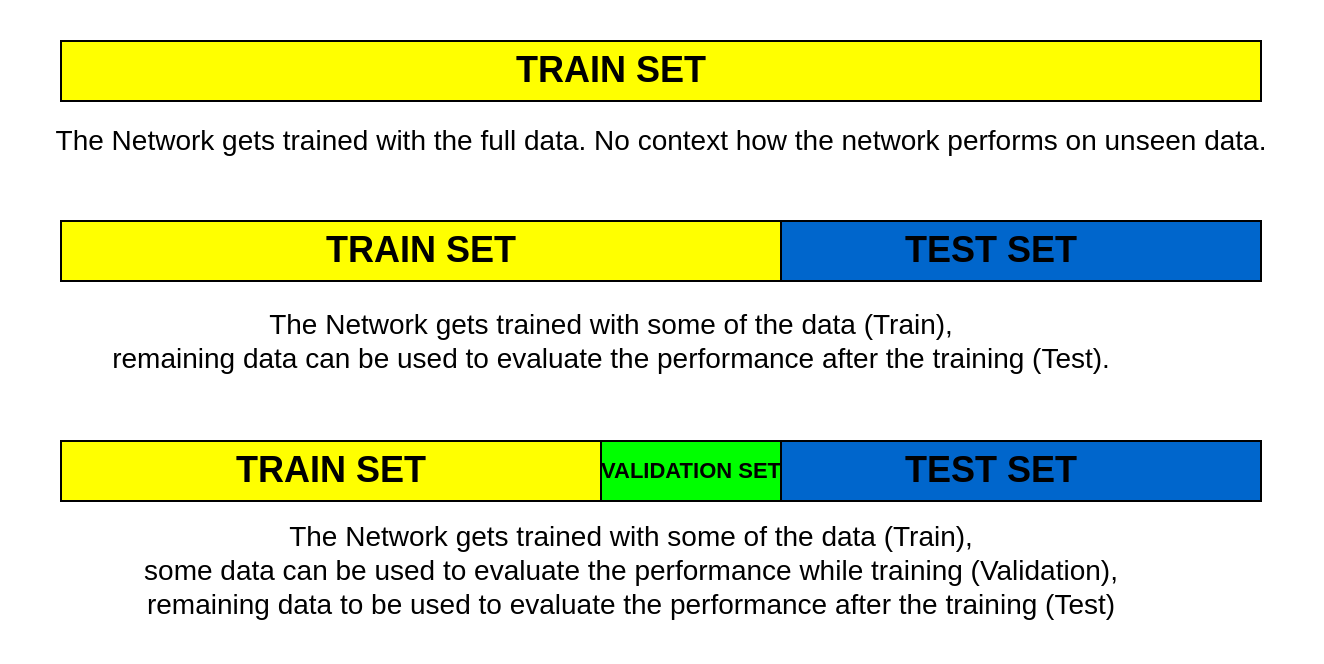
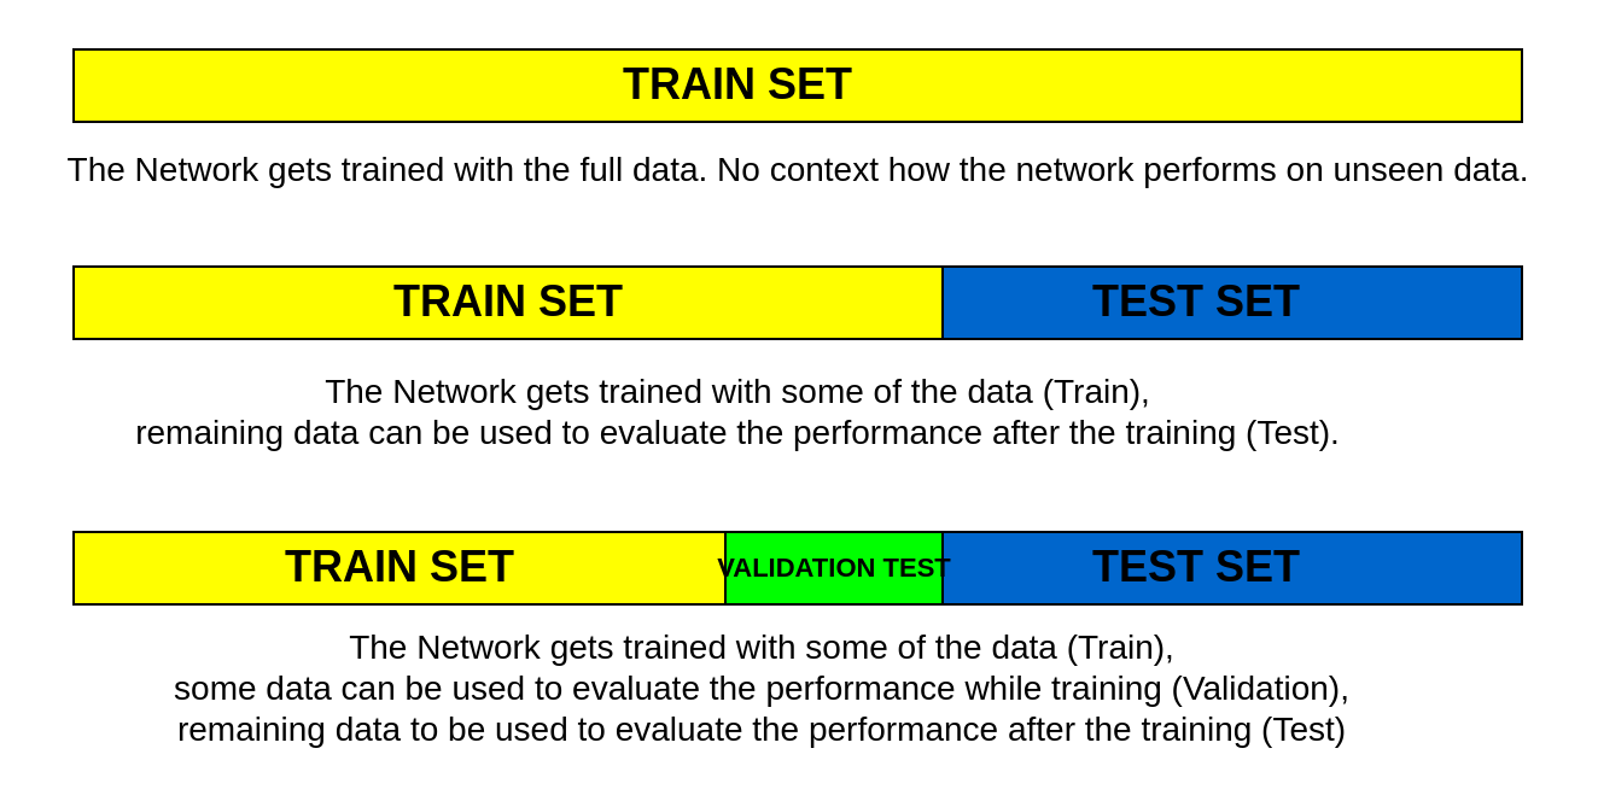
  <mxCell id="0" />
  <mxCell id="1" parent="0" />
  <mxCell id="2" value="" style="rounded=0;whiteSpace=wrap;html=1;fillColor=#FFFF00;" vertex="1" parent="1"><mxGeometry x="30" y="20" width="600" height="30" as="geometry" /></mxCell>
  <mxCell id="3" value="&lt;font style=&quot;font-size: 18px&quot;&gt;&lt;b&gt;TRAIN SET&lt;/b&gt;&lt;/font&gt;" style="text;html=1;resizable=0;autosize=1;align=center;verticalAlign=middle;points=[];fillColor=none;strokeColor=none;rounded=0;" vertex="1" parent="1"><mxGeometry x="250" y="25" width="110" height="20" as="geometry" /></mxCell>
  <mxCell id="4" value="" style="rounded=0;whiteSpace=wrap;html=1;fillColor=#FFFF00;" vertex="1" parent="1"><mxGeometry x="30" y="110" width="360" height="30" as="geometry" /></mxCell>
  <mxCell id="5" value="" style="rounded=0;whiteSpace=wrap;html=1;fillColor=#0066CC;" vertex="1" parent="1"><mxGeometry x="390" y="110" width="240" height="30" as="geometry" /></mxCell>
  <mxCell id="6" value="&lt;font style=&quot;font-size: 18px&quot;&gt;&lt;b&gt;TRAIN SET&lt;/b&gt;&lt;/font&gt;" style="text;html=1;resizable=0;autosize=1;align=center;verticalAlign=middle;points=[];fillColor=none;strokeColor=none;rounded=0;" vertex="1" parent="1"><mxGeometry x="155" y="115" width="110" height="20" as="geometry" /></mxCell>
  <mxCell id="7" value="&lt;font style=&quot;font-size: 18px&quot;&gt;&lt;b&gt;TEST SET&lt;/b&gt;&lt;/font&gt;" style="text;html=1;resizable=0;autosize=1;align=center;verticalAlign=middle;points=[];fillColor=none;strokeColor=none;rounded=0;" vertex="1" parent="1"><mxGeometry x="445" y="115" width="100" height="20" as="geometry" /></mxCell>
  <mxCell id="8" value="" style="rounded=0;whiteSpace=wrap;html=1;fillColor=#FFFF00;" vertex="1" parent="1"><mxGeometry x="30" y="220" width="270" height="30" as="geometry" /></mxCell>
  <mxCell id="9" value="" style="rounded=0;whiteSpace=wrap;html=1;fillColor=#00FF00;" vertex="1" parent="1"><mxGeometry x="300" y="220" width="90" height="30" as="geometry" /></mxCell>
  <mxCell id="10" value="" style="rounded=0;whiteSpace=wrap;html=1;fillColor=#0066CC;" vertex="1" parent="1"><mxGeometry x="390" y="220" width="240" height="30" as="geometry" /></mxCell>
  <mxCell id="11" value="&lt;font style=&quot;font-size: 18px&quot;&gt;&lt;b&gt;TRAIN SET&lt;/b&gt;&lt;/font&gt;" style="text;html=1;resizable=0;autosize=1;align=center;verticalAlign=middle;points=[];fillColor=none;strokeColor=none;rounded=0;" vertex="1" parent="1"><mxGeometry x="110" y="225" width="110" height="20" as="geometry" /></mxCell>
- <mxCell id="12" value="&lt;font style=&quot;font-size: 11px&quot;&gt;&lt;b&gt;VALIDATION SET&lt;/b&gt;&lt;/font&gt;" style="text;html=1;resizable=0;autosize=1;align=center;verticalAlign=middle;points=[];fillColor=none;strokeColor=none;rounded=0;" vertex="1" parent="1"><mxGeometry x="290" y="225" width="110" height="20" as="geometry" /></mxCell>
+ <mxCell id="12" value="&lt;font style=&quot;font-size: 11px&quot;&gt;&lt;b&gt;VALIDATION TEST&lt;/b&gt;&lt;/font&gt;" style="text;html=1;resizable=0;autosize=1;align=center;verticalAlign=middle;points=[];fillColor=none;strokeColor=none;rounded=0;" vertex="1" parent="1"><mxGeometry x="290" y="225" width="110" height="20" as="geometry" /></mxCell>
  <mxCell id="13" value="&lt;font style=&quot;font-size: 18px&quot;&gt;&lt;b&gt;TEST SET&lt;/b&gt;&lt;/font&gt;" style="text;html=1;resizable=0;autosize=1;align=center;verticalAlign=middle;points=[];fillColor=none;strokeColor=none;rounded=0;" vertex="1" parent="1"><mxGeometry x="445" y="225" width="100" height="20" as="geometry" /></mxCell>
  <mxCell id="14" value="&lt;font style=&quot;font-size: 14px&quot;&gt;The Network gets trained with the full data. No context how the network performs on unseen data.&lt;/font&gt;" style="text;html=1;resizable=0;autosize=1;align=center;verticalAlign=middle;points=[];fillColor=none;strokeColor=none;rounded=0;" vertex="1" parent="1"><mxGeometry x="20" y="60" width="620" height="20" as="geometry" /></mxCell>
  <mxCell id="15" value="&lt;font style=&quot;font-size: 14px&quot;&gt;The Network gets trained with some of the data (Train),&lt;br&gt;remaining data can be used to evaluate the performance after the training (Test).&lt;/font&gt;" style="text;html=1;resizable=0;autosize=1;align=center;verticalAlign=middle;points=[];fillColor=none;strokeColor=none;rounded=0;" vertex="1" parent="1"><mxGeometry x="50" y="150" width="510" height="40" as="geometry" /></mxCell>
  <mxCell id="16" value="&lt;font style=&quot;font-size: 14px&quot;&gt;The Network gets trained with some of the data (Train),&lt;br&gt;some data can be used to evaluate the performance while training (Validation),&lt;br&gt;remaining data to be used to evaluate the performance after the training (Test)&lt;br&gt;&lt;/font&gt;" style="text;html=1;resizable=0;autosize=1;align=center;verticalAlign=middle;points=[];fillColor=none;strokeColor=none;rounded=0;" vertex="1" parent="1"><mxGeometry x="65" y="260" width="500" height="50" as="geometry" /></mxCell>
